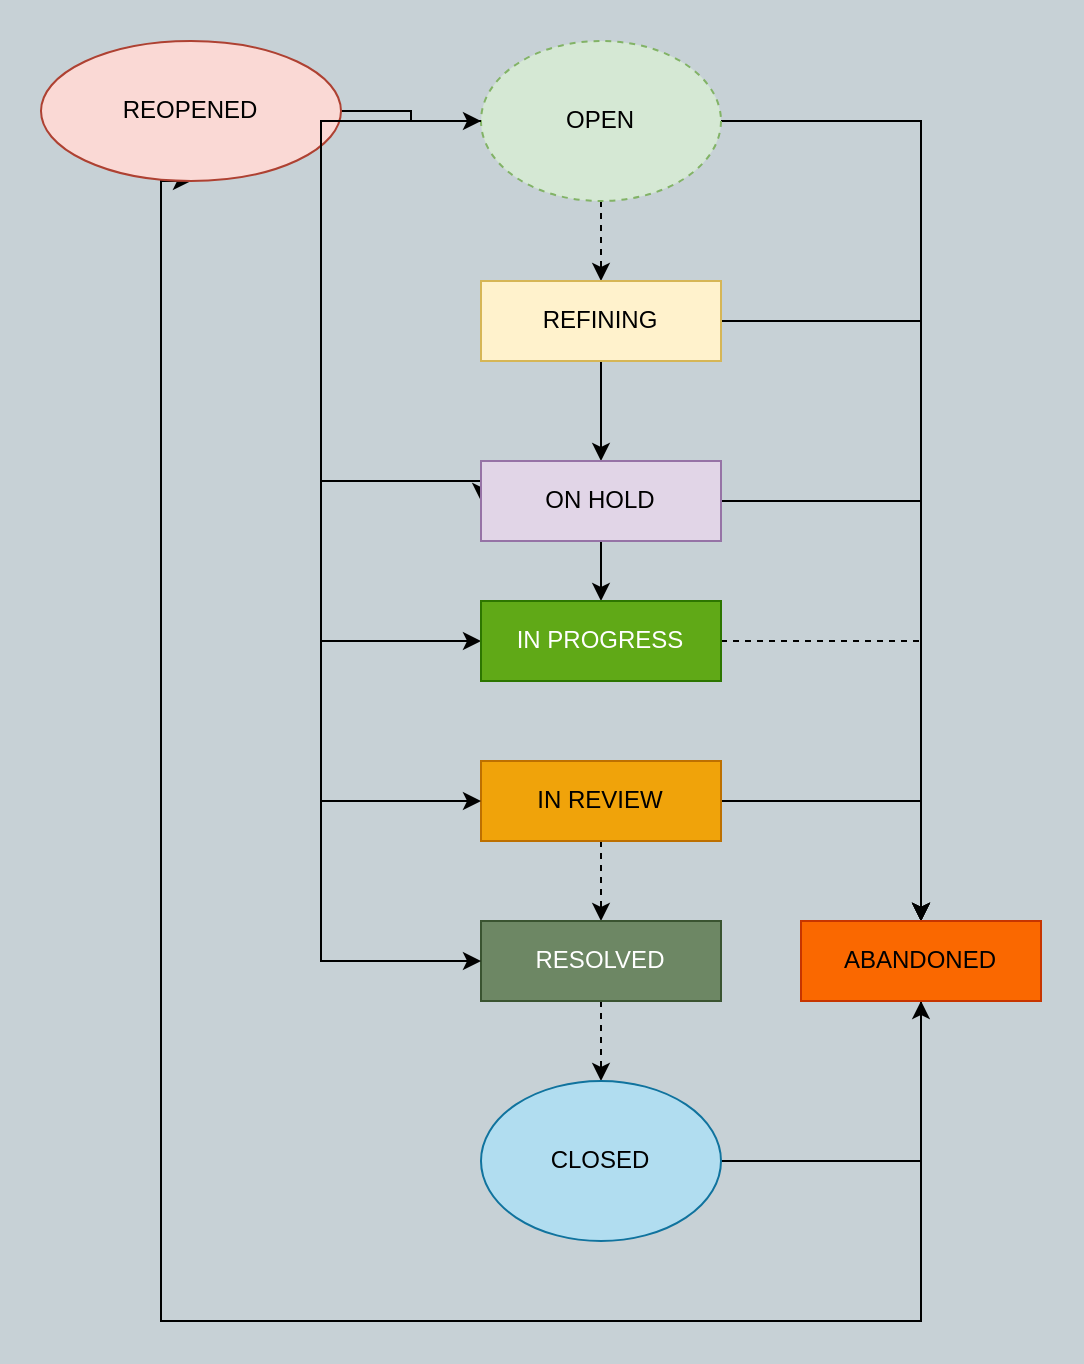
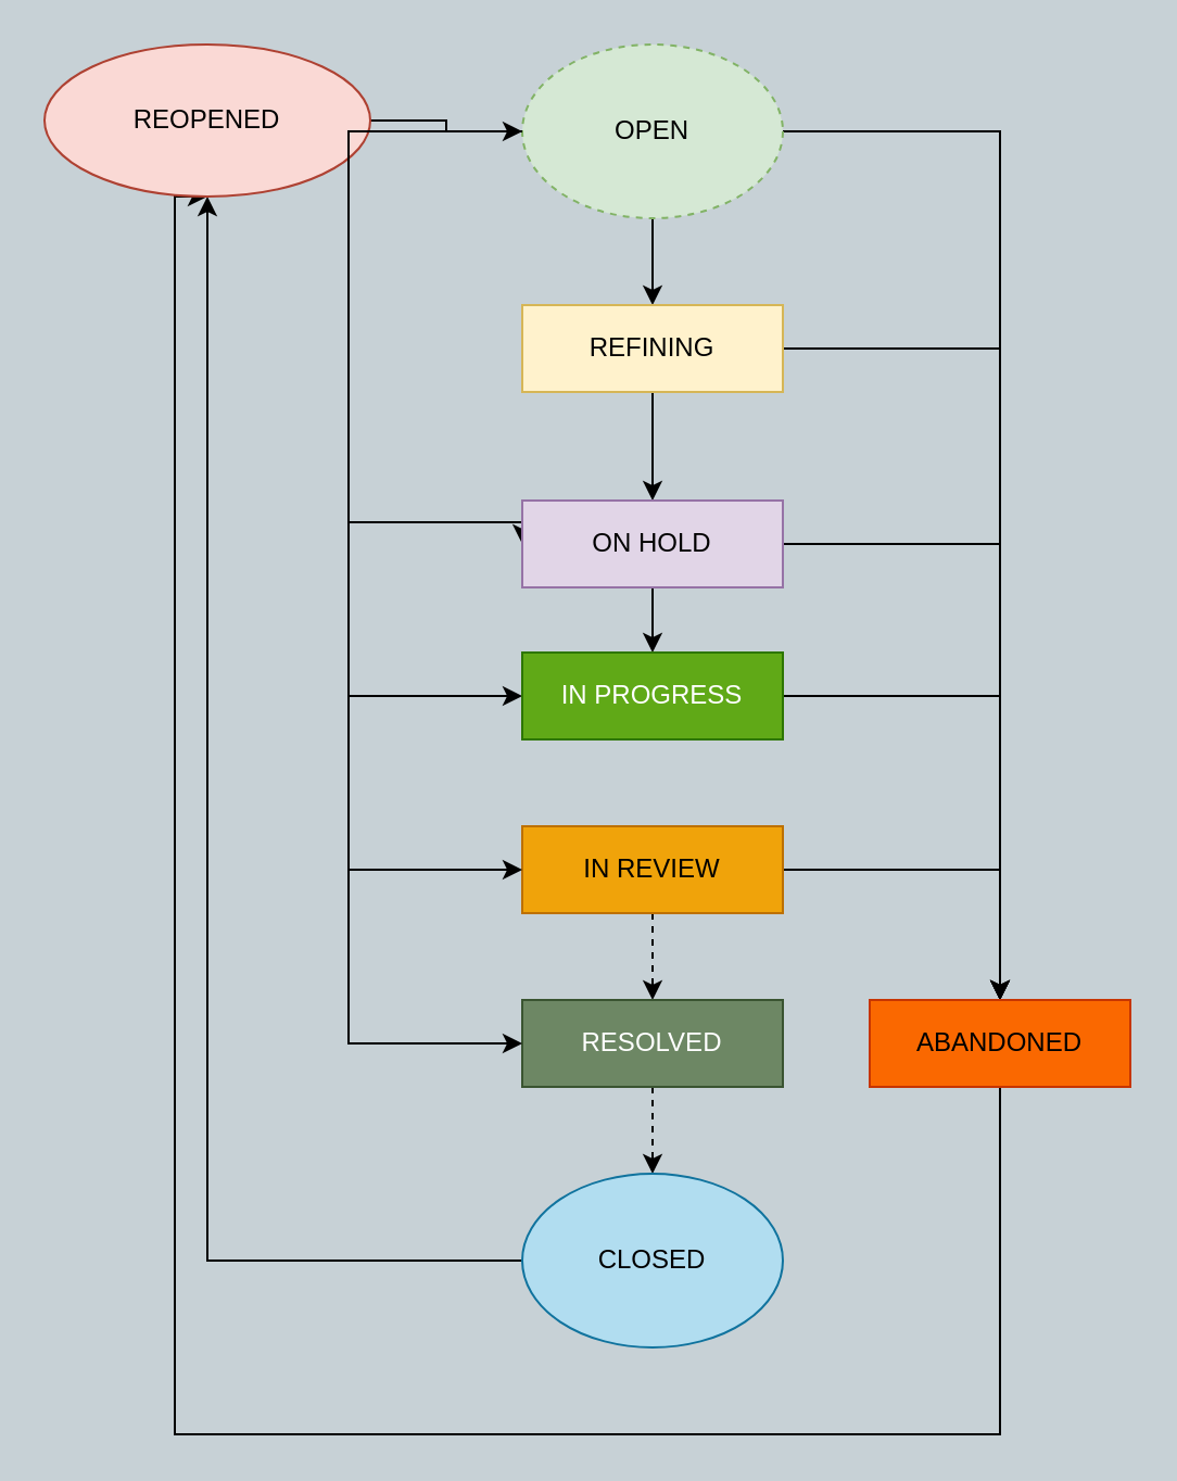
  <mxCell id="0" />
  <mxCell id="1" parent="0" />
- <mxCell id="2" value="" style="edgeStyle=orthogonalEdgeStyle;rounded=0;orthogonalLoop=1;jettySize=auto;html=1;dashed=1;" edge="1" parent="1" source="6" target="9"><mxGeometry relative="1" as="geometry" /></mxCell>
+ <mxCell id="2" value="" style="edgeStyle=orthogonalEdgeStyle;rounded=0;orthogonalLoop=1;jettySize=auto;html=1;" edge="1" parent="1" source="6" target="9"><mxGeometry relative="1" as="geometry" /></mxCell>
  <mxCell id="3" style="edgeStyle=orthogonalEdgeStyle;rounded=0;orthogonalLoop=1;jettySize=auto;html=1;exitX=1;exitY=0.5;exitDx=0;exitDy=0;entryX=0.5;entryY=0;entryDx=0;entryDy=0;" edge="1" parent="1" source="6" target="24"><mxGeometry relative="1" as="geometry" /></mxCell>
  <mxCell id="4" value="" style="edgeStyle=orthogonalEdgeStyle;rounded=0;orthogonalLoop=1;jettySize=auto;html=1;entryX=0;entryY=0.5;entryDx=0;entryDy=0;exitX=0;exitY=0.5;exitDx=0;exitDy=0;" edge="1" parent="1" source="6" target="12"><mxGeometry relative="1" as="geometry"><mxPoint x="120" y="20" as="sourcePoint" /><mxPoint x="247" y="200" as="targetPoint" /><Array as="points"><mxPoint x="160" y="60" /><mxPoint x="160" y="240" /></Array></mxGeometry></mxCell>
  <mxCell id="5" style="edgeStyle=orthogonalEdgeStyle;rounded=0;orthogonalLoop=1;jettySize=auto;html=1;entryX=0;entryY=0.5;entryDx=0;entryDy=0;" edge="1" parent="1" target="14"><mxGeometry relative="1" as="geometry"><mxPoint x="160" y="60" as="sourcePoint" /><mxPoint x="120" y="320" as="targetPoint" /><Array as="points"><mxPoint x="160" y="320" /></Array></mxGeometry></mxCell>
  <mxCell id="6" value="OPEN" style="ellipse;whiteSpace=wrap;html=1;fillColor=#d5e8d4;strokeColor=#82b366;dashed=1;" vertex="1" parent="1"><mxGeometry x="240" y="20" width="120" height="80" as="geometry" /></mxCell>
  <mxCell id="7" style="edgeStyle=orthogonalEdgeStyle;rounded=0;orthogonalLoop=1;jettySize=auto;html=1;exitX=0.5;exitY=1;exitDx=0;exitDy=0;entryX=0.5;entryY=0;entryDx=0;entryDy=0;" edge="1" parent="1" source="9" target="12"><mxGeometry relative="1" as="geometry"><mxPoint x="220" y="270" as="targetPoint" /></mxGeometry></mxCell>
  <mxCell id="8" style="edgeStyle=orthogonalEdgeStyle;rounded=0;orthogonalLoop=1;jettySize=auto;html=1;exitX=1;exitY=0.5;exitDx=0;exitDy=0;entryX=0.5;entryY=0;entryDx=0;entryDy=0;" edge="1" parent="1" source="9" target="24"><mxGeometry relative="1" as="geometry" /></mxCell>
  <mxCell id="9" value="REFINING" style="whiteSpace=wrap;html=1;fillColor=#fff2cc;strokeColor=#d6b656;" vertex="1" parent="1"><mxGeometry x="240" y="140" width="120" height="40" as="geometry" /></mxCell>
  <mxCell id="10" style="edgeStyle=orthogonalEdgeStyle;rounded=0;orthogonalLoop=1;jettySize=auto;html=1;exitX=0.5;exitY=1;exitDx=0;exitDy=0;entryX=0.5;entryY=0;entryDx=0;entryDy=0;" edge="1" parent="1" source="12" target="14"><mxGeometry relative="1" as="geometry"><mxPoint x="220" y="380" as="targetPoint" /></mxGeometry></mxCell>
  <mxCell id="11" style="edgeStyle=orthogonalEdgeStyle;rounded=0;orthogonalLoop=1;jettySize=auto;html=1;exitX=1;exitY=0.5;exitDx=0;exitDy=0;entryX=0.5;entryY=0;entryDx=0;entryDy=0;" edge="1" parent="1" source="12" target="24"><mxGeometry relative="1" as="geometry"><mxPoint x="420" y="450" as="targetPoint" /></mxGeometry></mxCell>
  <mxCell id="12" value="ON HOLD" style="whiteSpace=wrap;html=1;fillColor=#e1d5e7;strokeColor=#9673a6;" vertex="1" parent="1"><mxGeometry x="240" y="230" width="120" height="40" as="geometry" /></mxCell>
- <mxCell id="13" style="edgeStyle=orthogonalEdgeStyle;rounded=0;orthogonalLoop=1;jettySize=auto;html=1;exitX=1;exitY=0.5;exitDx=0;exitDy=0;entryX=0.5;entryY=0;entryDx=0;entryDy=0;dashed=1;" edge="1" parent="1" source="14" target="24"><mxGeometry relative="1" as="geometry"><mxPoint x="420" y="460" as="targetPoint" /></mxGeometry></mxCell>
+ <mxCell id="13" style="edgeStyle=orthogonalEdgeStyle;rounded=0;orthogonalLoop=1;jettySize=auto;html=1;exitX=1;exitY=0.5;exitDx=0;exitDy=0;entryX=0.5;entryY=0;entryDx=0;entryDy=0;" edge="1" parent="1" source="14" target="24"><mxGeometry relative="1" as="geometry"><mxPoint x="420" y="460" as="targetPoint" /></mxGeometry></mxCell>
  <mxCell id="14" value="IN PROGRESS" style="whiteSpace=wrap;html=1;fillColor=#60a917;fontColor=#ffffff;strokeColor=#2D7600;" vertex="1" parent="1"><mxGeometry x="240" y="300" width="120" height="40" as="geometry" /></mxCell>
  <mxCell id="15" style="edgeStyle=orthogonalEdgeStyle;rounded=0;orthogonalLoop=1;jettySize=auto;html=1;exitX=0.5;exitY=1;exitDx=0;exitDy=0;" edge="1" parent="1" source="12" target="12"><mxGeometry relative="1" as="geometry" /></mxCell>
  <mxCell id="16" value="" style="edgeStyle=orthogonalEdgeStyle;rounded=0;orthogonalLoop=1;jettySize=auto;html=1;dashed=1;" edge="1" parent="1" source="18" target="20"><mxGeometry relative="1" as="geometry" /></mxCell>
  <mxCell id="17" style="edgeStyle=orthogonalEdgeStyle;rounded=0;orthogonalLoop=1;jettySize=auto;html=1;exitX=1;exitY=0.5;exitDx=0;exitDy=0;entryX=0.5;entryY=0;entryDx=0;entryDy=0;" edge="1" parent="1" source="18" target="24"><mxGeometry relative="1" as="geometry"><Array as="points"><mxPoint x="460" y="400" /></Array></mxGeometry></mxCell>
  <mxCell id="18" value="IN REVIEW" style="whiteSpace=wrap;html=1;fillColor=#f0a30a;fontColor=#000000;strokeColor=#BD7000;" vertex="1" parent="1"><mxGeometry x="240" y="380" width="120" height="40" as="geometry" /></mxCell>
  <mxCell id="19" value="" style="edgeStyle=orthogonalEdgeStyle;rounded=0;orthogonalLoop=1;jettySize=auto;html=1;entryX=0.5;entryY=0;entryDx=0;entryDy=0;dashed=1;" edge="1" parent="1" source="20" target="22"><mxGeometry relative="1" as="geometry"><mxPoint x="220" y="560" as="targetPoint" /></mxGeometry></mxCell>
  <mxCell id="20" value="RESOLVED" style="whiteSpace=wrap;html=1;fillColor=#6d8764;fontColor=#ffffff;strokeColor=#3A5431;" vertex="1" parent="1"><mxGeometry x="240" y="460" width="120" height="40" as="geometry" /></mxCell>
- <mxCell id="21" style="edgeStyle=orthogonalEdgeStyle;rounded=0;orthogonalLoop=1;jettySize=auto;html=1;" edge="1" parent="1" source="22" target="24"><mxGeometry relative="1" as="geometry" /></mxCell>
+ <mxCell id="21" style="edgeStyle=orthogonalEdgeStyle;rounded=0;orthogonalLoop=1;jettySize=auto;html=1;entryX=0.5;entryY=1;entryDx=0;entryDy=0;" edge="1" parent="1" source="22" target="26"><mxGeometry relative="1" as="geometry" /></mxCell>
  <mxCell id="22" value="CLOSED" style="ellipse;whiteSpace=wrap;html=1;fillColor=#b1ddf0;strokeColor=#10739e;" vertex="1" parent="1"><mxGeometry x="240" y="540" width="120" height="80" as="geometry" /></mxCell>
  <mxCell id="23" style="edgeStyle=orthogonalEdgeStyle;rounded=0;orthogonalLoop=1;jettySize=auto;html=1;exitX=0.5;exitY=1;exitDx=0;exitDy=0;entryX=0.5;entryY=1;entryDx=0;entryDy=0;" edge="1" parent="1" source="24" target="26"><mxGeometry relative="1" as="geometry"><mxPoint x="460" y="550" as="sourcePoint" /><mxPoint x="80" y="150" as="targetPoint" /><Array as="points"><mxPoint x="460" y="660" /><mxPoint x="80" y="660" /></Array></mxGeometry></mxCell>
  <mxCell id="24" value="ABANDONED" style="whiteSpace=wrap;html=1;fillColor=#fa6800;fontColor=#000000;strokeColor=#C73500;" vertex="1" parent="1"><mxGeometry x="400" y="460" width="120" height="40" as="geometry" /></mxCell>
  <mxCell id="25" style="edgeStyle=orthogonalEdgeStyle;rounded=0;orthogonalLoop=1;jettySize=auto;html=1;exitX=1;exitY=0.5;exitDx=0;exitDy=0;entryX=0;entryY=0.5;entryDx=0;entryDy=0;" edge="1" parent="1" source="26" target="6"><mxGeometry relative="1" as="geometry"><mxPoint x="40" y="120" as="sourcePoint" /><mxPoint x="187" y="60" as="targetPoint" /><Array as="points" /></mxGeometry></mxCell>
  <mxCell id="26" value="REOPENED" style="ellipse;whiteSpace=wrap;html=1;fillColor=#fad9d5;strokeColor=#ae4132;" vertex="1" parent="1"><mxGeometry x="20" y="20" width="150" height="70" as="geometry" /></mxCell>
  <mxCell id="27" style="edgeStyle=orthogonalEdgeStyle;rounded=0;orthogonalLoop=1;jettySize=auto;html=1;entryX=0;entryY=0.5;entryDx=0;entryDy=0;" edge="1" parent="1" target="20"><mxGeometry relative="1" as="geometry"><mxPoint x="160" y="60" as="sourcePoint" /><mxPoint x="170" y="480" as="targetPoint" /><Array as="points"><mxPoint x="160" y="480" /></Array></mxGeometry></mxCell>
  <mxCell id="28" style="edgeStyle=orthogonalEdgeStyle;rounded=0;orthogonalLoop=1;jettySize=auto;html=1;entryX=0;entryY=0.5;entryDx=0;entryDy=0;exitX=0;exitY=0.5;exitDx=0;exitDy=0;" edge="1" parent="1" source="6" target="18"><mxGeometry relative="1" as="geometry"><mxPoint x="170" y="70" as="sourcePoint" /><mxPoint x="237" y="320" as="targetPoint" /><Array as="points"><mxPoint x="160" y="60" /><mxPoint x="160" y="400" /></Array></mxGeometry></mxCell>
